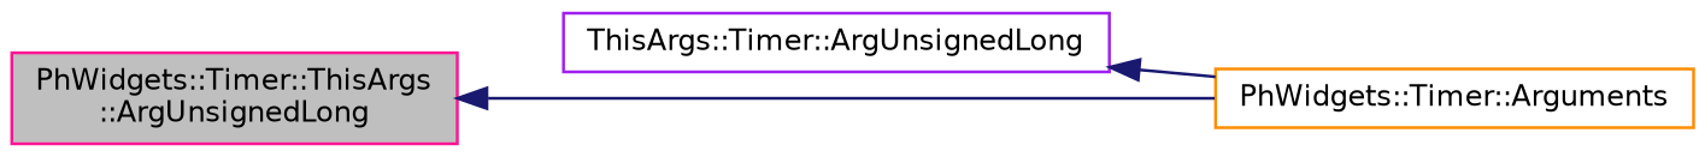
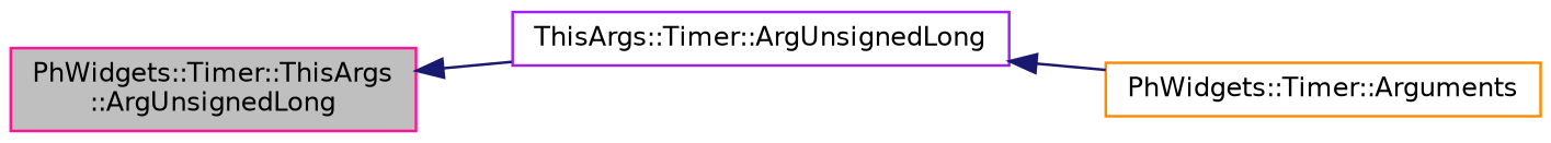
  digraph {
    rankdir=LR
    node [fillcolor=white fontname=Helvetica fontsize=10 shape=record style=filled]
    edge [color=midnightblue dir=back fontname=Helvetica fontsize=10 labelfontname=Helvetica labelfontsize=10 style=solid]
    n1 [color=deeppink fillcolor=grey75 fontcolor=black height=0.2 label="PhWidgets::Timer::ThisArgs\l::ArgUnsignedLong" width=0.4]
    n2 [color=purple height=0.2 label="ThisArgs::Timer::ArgUnsignedLong" width=0.4]
    n3 [color=darkorange height=0.2 label="PhWidgets::Timer::Arguments" width=0.4]
-   n1 -> n3
+   n1 -> n2
    n2 -> n3
  }
